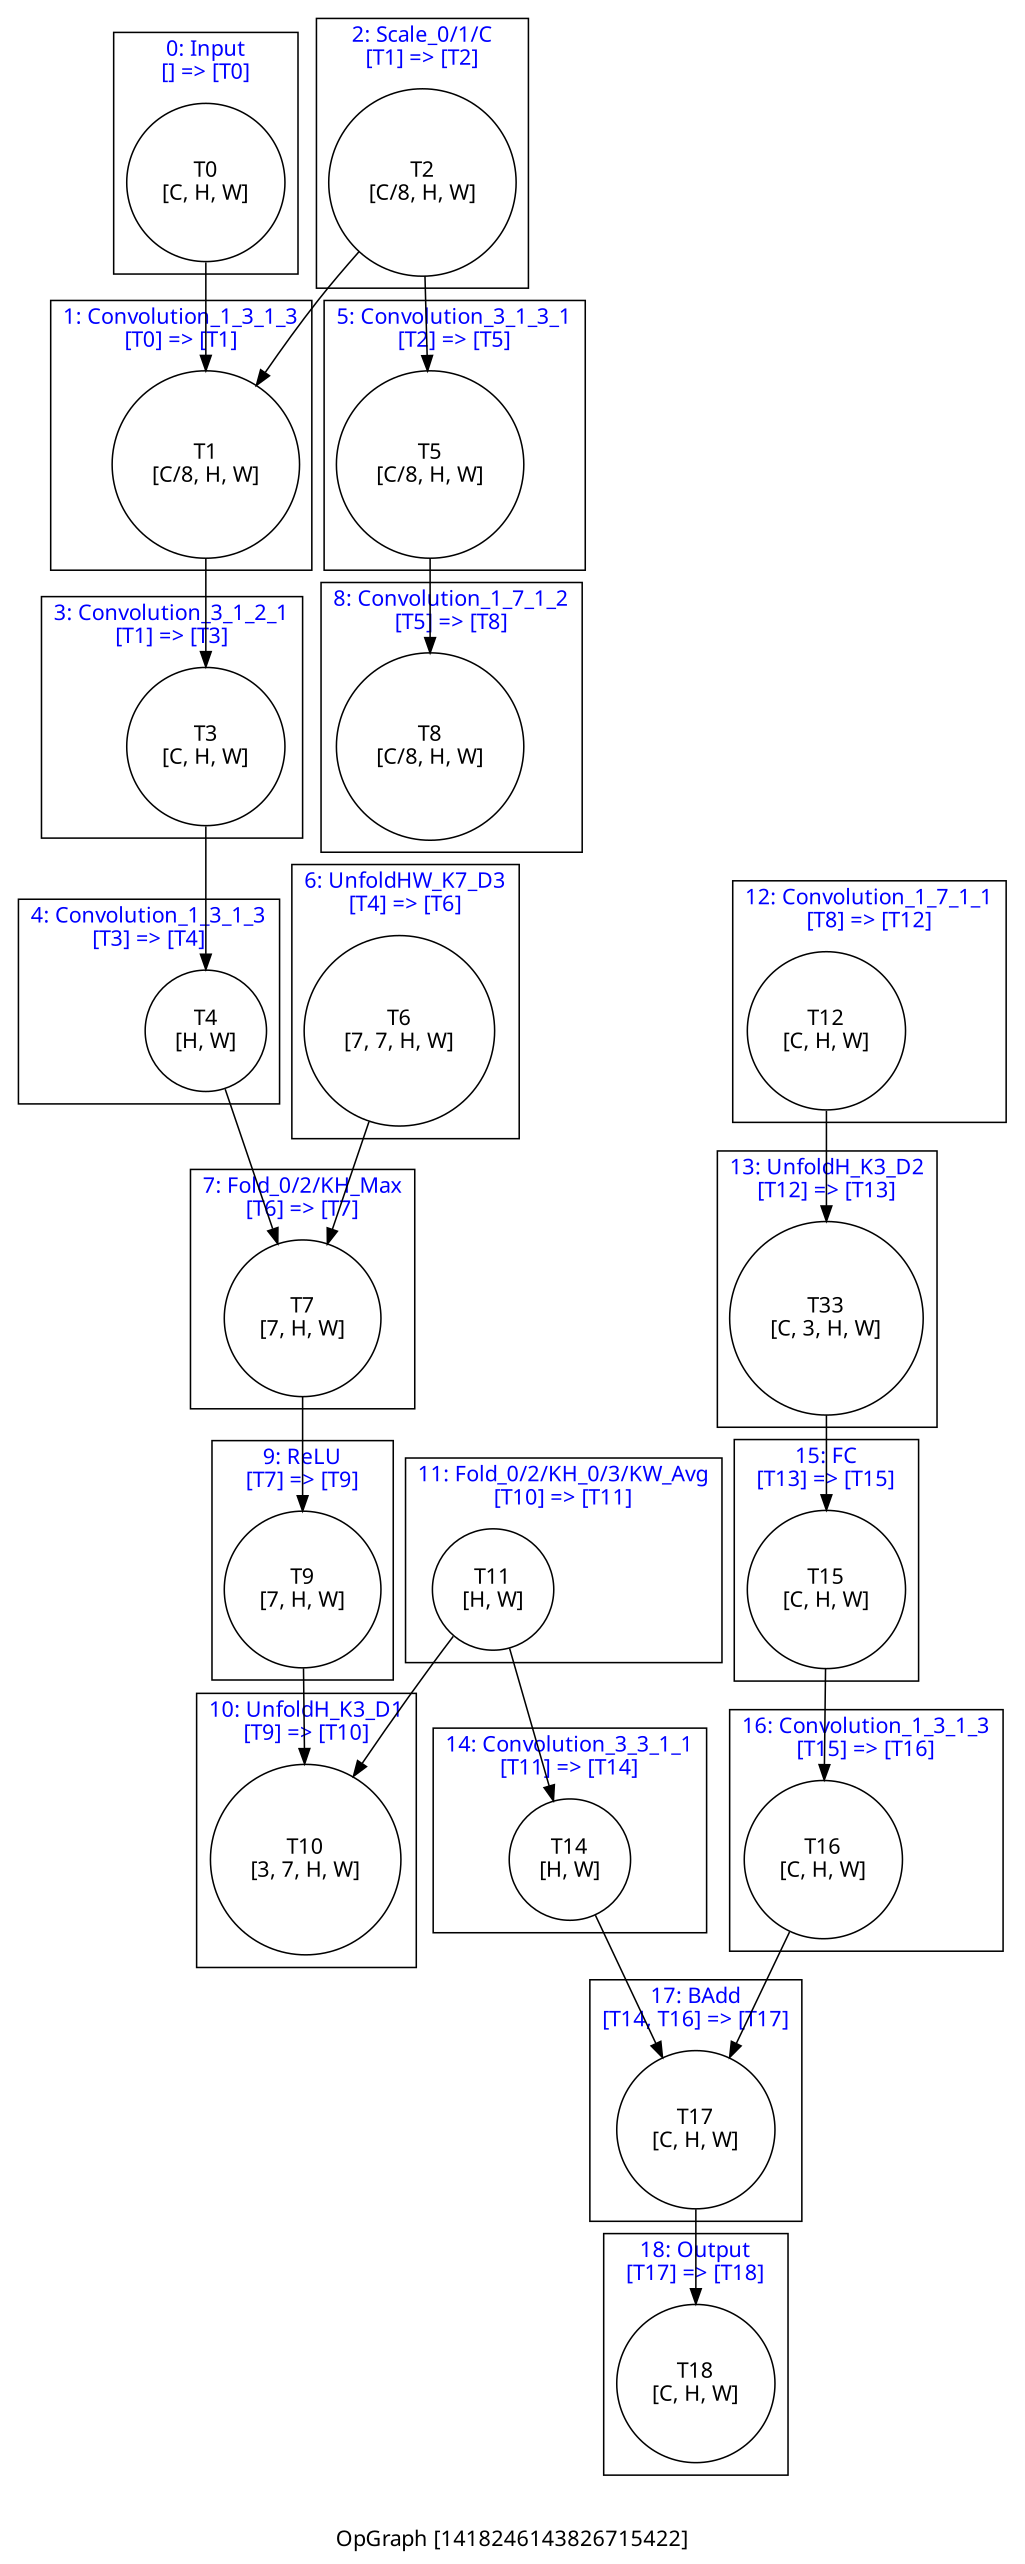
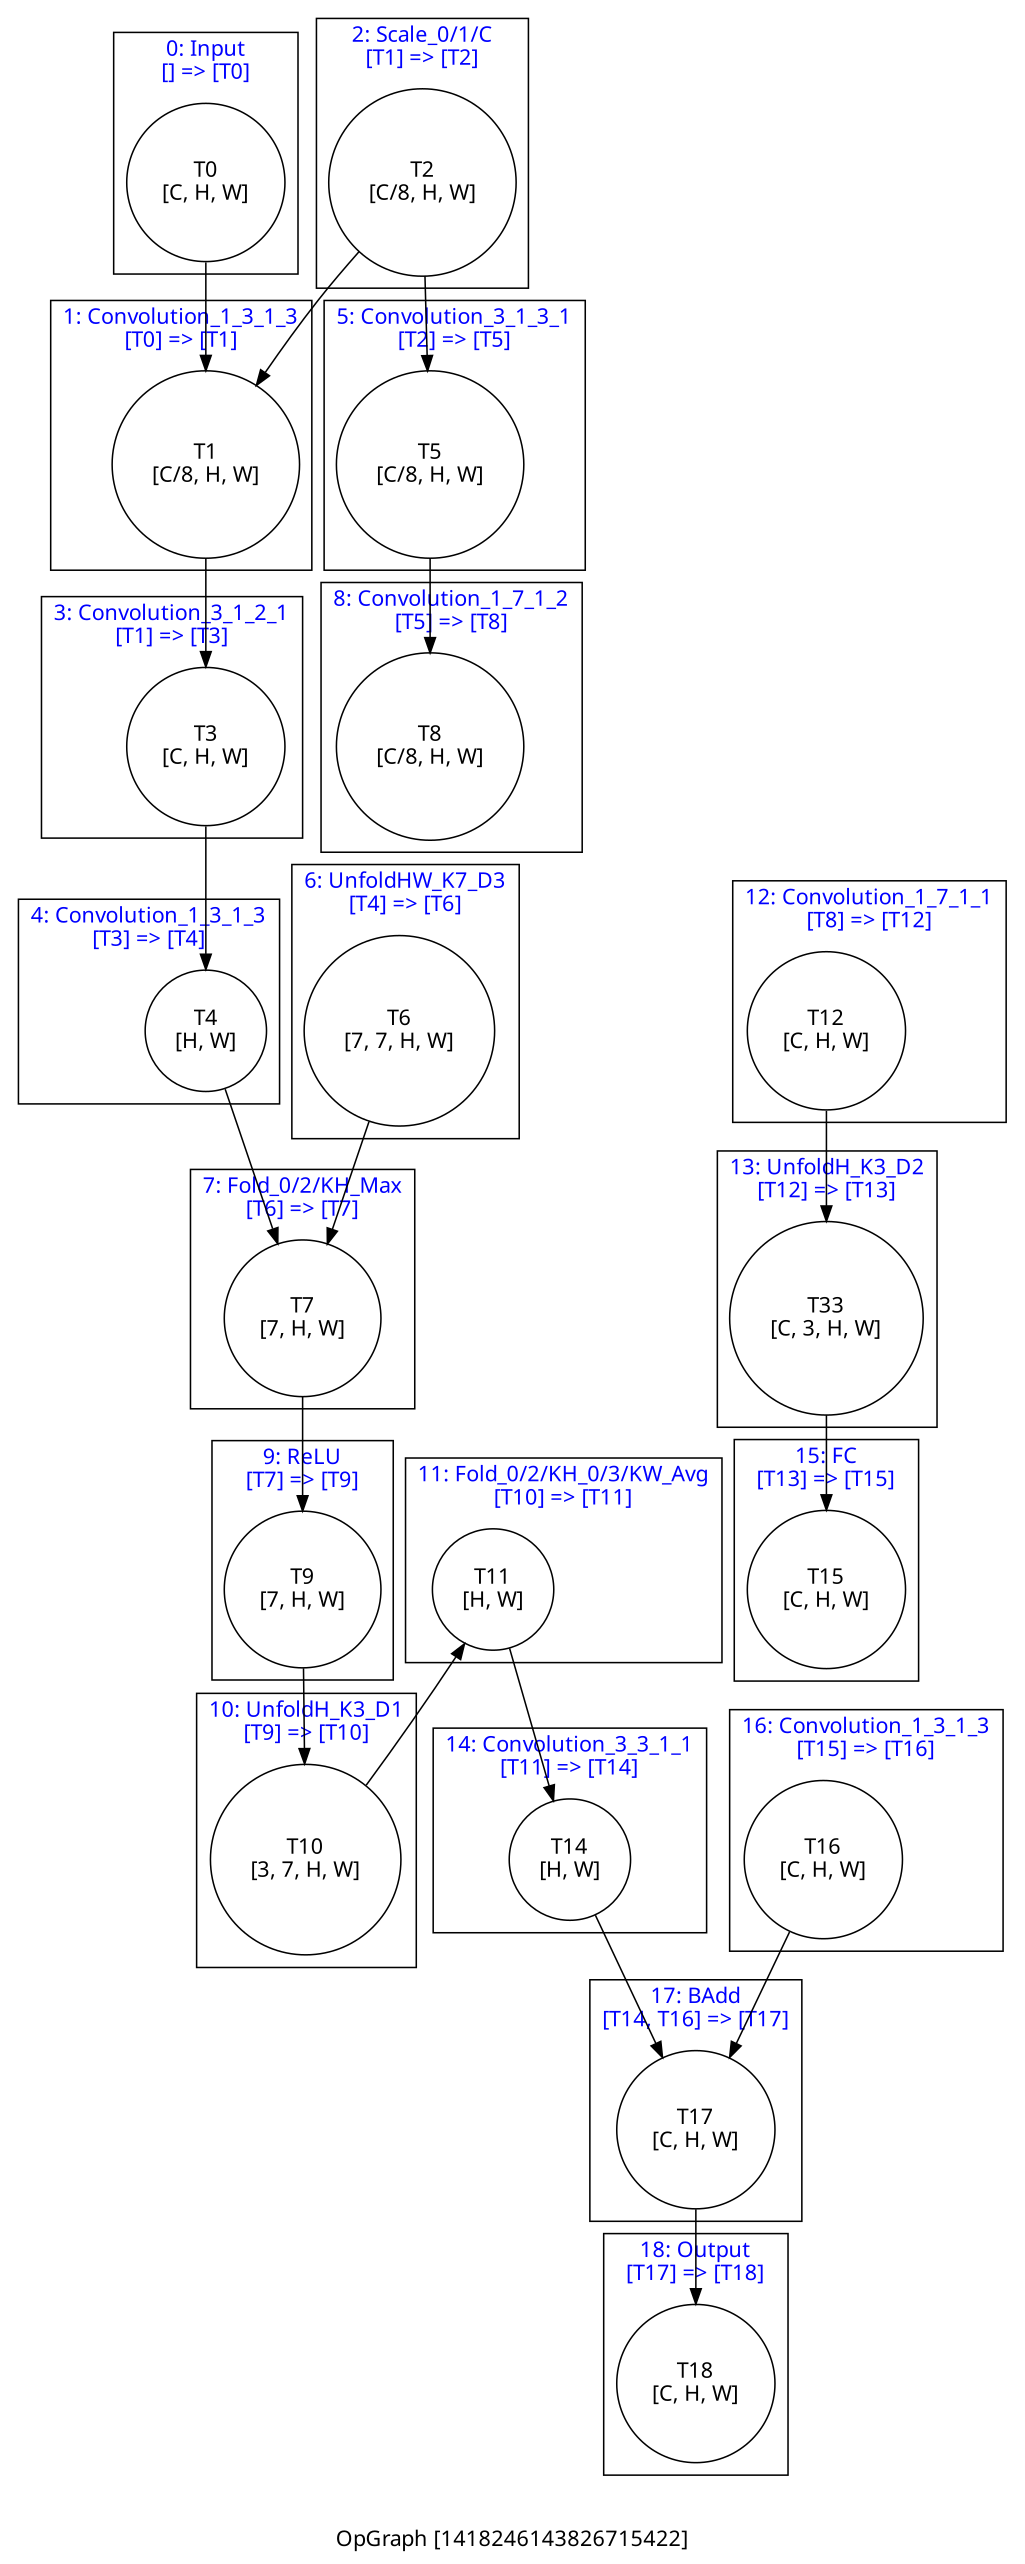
  digraph {
    fontname=Graphik
    label="OpGraph [1418246143826715422]"
    node [color=black fontname=Graphik shape=circle]
    n1 [label="T0\n[C, H, W]"]
    n2 [label="T1\n[C/8, H, W]"]
    n3 [label="T2\n[C/8, H, W]"]
    n4 [label="T3\n[C, H, W]"]
    n5 [label="T4\n[H, W]"]
    n6 [label="T5\n[C/8, H, W]"]
    n7 [label="T6\n[7, 7, H, W]"]
    n8 [label="T7\n[7, H, W]"]
    n9 [label="T8\n[C/8, H, W]"]
    n10 [label="T9\n[7, H, W]"]
    n11 [label="T10\n[3, 7, H, W]"]
    n12 [label="T11\n[H, W]"]
    n13 [label="T12\n[C, H, W]"]
    n14 [label="T33\n[C, 3, H, W]"]
    n15 [label="T14\n[H, W]"]
    n16 [label="T15\n[C, H, W]"]
    n17 [label="T16\n[C, H, W]"]
    n18 [label="T17\n[C, H, W]"]
    n19 [label="T18\n[C, H, W]"]
    subgraph sub_1 {
      n1
      n2
      n3
      n4
      n5
      n6
      n7
      n8
      n9
      n10
      n11
      n12
      n13
      n14
      n15
      n16
      n17
      n18
      n19
    }
    subgraph cluster_2 {
      fontcolor=blue
      label="0: Input\n[] => [T0]"
      n1
    }
    subgraph cluster_3 {
      fontcolor=blue
      label="1: Convolution_1_3_1_3\n[T0] => [T1]"
      n2
    }
    subgraph cluster_4 {
      fontcolor=blue
      label="2: Scale_0/1/C\n[T1] => [T2]"
      n3
    }
    subgraph cluster_5 {
      fontcolor=blue
      label="3: Convolution_3_1_2_1\n[T1] => [T3]"
      n4
    }
    subgraph cluster_6 {
      fontcolor=blue
      label="4: Convolution_1_3_1_3\n[T3] => [T4]"
      n5
    }
    subgraph cluster_7 {
      fontcolor=blue
      label="5: Convolution_3_1_3_1\n[T2] => [T5]"
      n6
    }
    subgraph cluster_8 {
      fontcolor=blue
      label="6: UnfoldHW_K7_D3\n[T4] => [T6]"
      n7
    }
    subgraph cluster_9 {
      fontcolor=blue
      label="7: Fold_0/2/KH_Max\n[T6] => [T7]"
      n8
    }
    subgraph cluster_10 {
      fontcolor=blue
      label="8: Convolution_1_7_1_2\n[T5] => [T8]"
      n9
    }
    subgraph cluster_11 {
      fontcolor=blue
      label="9: ReLU\n[T7] => [T9]"
      n10
    }
    subgraph cluster_12 {
      fontcolor=blue
      label="10: UnfoldH_K3_D1\n[T9] => [T10]"
      n11
    }
    subgraph cluster_13 {
      fontcolor=blue
      label="11: Fold_0/2/KH_0/3/KW_Avg\n[T10] => [T11]"
      n12
    }
    subgraph cluster_14 {
      fontcolor=blue
      label="12: Convolution_1_7_1_1\n[T8] => [T12]"
      n13
    }
    subgraph cluster_15 {
      fontcolor=blue
      label="13: UnfoldH_K3_D2\n[T12] => [T13]"
      n14
    }
    subgraph cluster_16 {
      fontcolor=blue
      label="14: Convolution_3_3_1_1\n[T11] => [T14]"
      n15
    }
    subgraph cluster_17 {
      fontcolor=blue
      label="15: FC\n[T13] => [T15]"
      n16
    }
    subgraph cluster_18 {
      fontcolor=blue
      label="16: Convolution_1_3_1_3\n[T15] => [T16]"
      n17
    }
    subgraph cluster_19 {
      fontcolor=blue
      label="17: BAdd\n[T14, T16] => [T17]"
      n18
    }
    subgraph cluster_20 {
      fontcolor=blue
      label="18: Output\n[T17] => [T18]"
      n19
    }
    n1 -> n2
    n2 -> n4
    n3 -> n2
    n3 -> n6
    n4 -> n5
    n5 -> n8
    n6 -> n9
    n7 -> n8
    n8 -> n10
    n10 -> n11
-   n12 -> n11
+   n11 -> n12
    n12 -> n15
    n13 -> n14
    n14 -> n16
    n15 -> n18
-   n16 -> n17
    n17 -> n18
    n18 -> n19
  }
